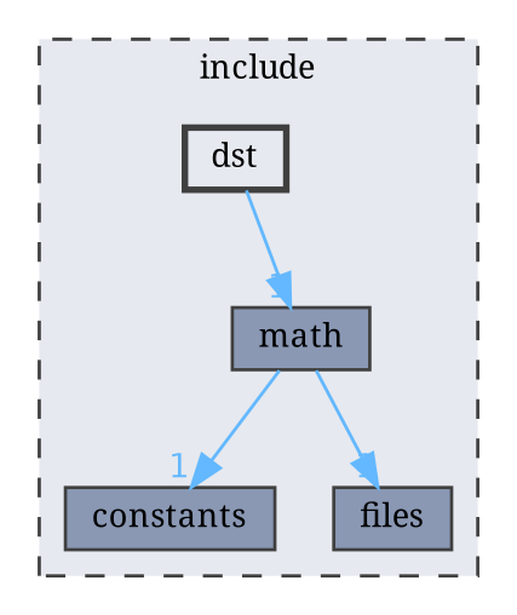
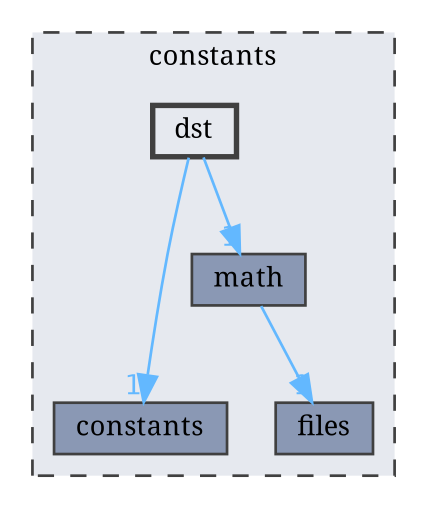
  digraph {
    compound=true
    fontname="Noto Serif"
    node [color=grey25 fillcolor="#8a98b4" fontname="Noto Serif" fontsize=10 shape=box style=filled]
    edge [color=steelblue1 fontcolor=steelblue1 fontname="Noto Serif" fontsize=10 headlabel=1 labeldistance=1.5 labelfontname=Helvetica labelfontsize=10]
    n1 [height=0.2 label=files width=0.4]
    n2 [height=0.2 label=constants width=0.4]
    n3 [height=0.2 label=math width=0.4]
    n4 [fillcolor="#e6e9ef" height=0.2 label=dst style="filled,bold" width=0.4]
    subgraph cluster_1 {
      bgcolor="#e6e9ef"
      fontsize=10
-     label=include
+     label=constants
      pencolor=grey25
      style="filled,dashed"
      n1
      n2
      n3
      n4
    }
    n3 -> n1
-   n3 -> n2
+   n4 -> n2
    n4 -> n3
  }
